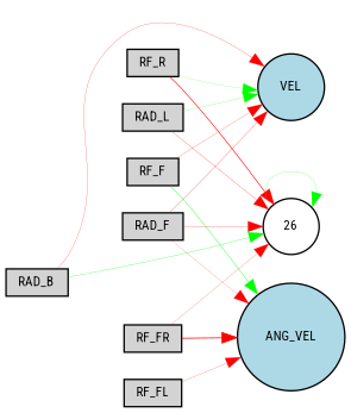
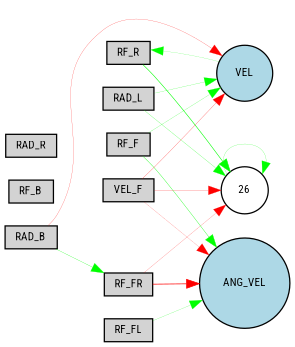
  digraph {
    fontname="Roboto Condensed"
    rankdir=LR
    node [fillcolor=lightgray fontname="Roboto Condensed" fontsize=9 shape=box style=filled]
    edge [color=red fontname="Roboto Condensed" style=solid]
    RF_R [height=0.2 width=0.2]
    VEL [fillcolor=lightblue height=0.2 shape=circle width=0.2]
    26 [fillcolor=white height=0.2 shape=circle width=0.2]
    ANG_VEL [fillcolor=lightblue height=0.2 shape=circle width=0.2]
    RF_FR [height=0.2 width=0.2]
    RF_F [height=0.2 width=0.2]
    RF_FL [height=0.2 width=0.2]
-   RAD_F [height=0.2 width=0.2]
+   RF_B [height=0.2 width=0.2]
+   RAD_F [height=0.2 width=0.2 label=VEL_F]
    RAD_L [height=0.2 width=0.2]
    RAD_B [height=0.2 width=0.2]
-   RF_R -> VEL [color=green penwidth=0.11200470089801218]
-   RF_R -> 26 [penwidth=0.4435310876664753]
+   RAD_R [height=0.2 width=0.2]
+   VEL -> RF_R [color=green penwidth=0.11200470089801218]
+   RF_R -> 26 [color=green penwidth=0.4435310876664753]
    26 -> 26 [color=green penwidth=0.13887735833860346]
    RF_FR -> 26 [penwidth=0.12307186543602905]
    RF_FR -> ANG_VEL [penwidth=0.5562272845623346]
-   RF_F -> VEL [penwidth=0.1436244958539173]
+   RF_F -> VEL [color=green penwidth=0.1436244958539173]
    RF_F -> ANG_VEL [color=green penwidth=0.2668253735793467]
-   RF_FL -> ANG_VEL [penwidth=0.1344374063823588]
+   RF_FL -> ANG_VEL [color=green penwidth=0.1344374063823588]
    RAD_F -> VEL [penwidth=0.16947384130609583]
    RAD_F -> 26 [penwidth=0.15614698704764762]
    RAD_F -> ANG_VEL [penwidth=0.10400549338469131]
    RAD_L -> VEL [color=green penwidth=0.1360052220708448]
-   RAD_L -> 26 [penwidth=0.16722230141649244]
+   RAD_L -> 26 [color=green penwidth=0.16722230141649244]
    RAD_B -> VEL [penwidth=0.14988039710454354]
-   RAD_B -> 26 [color=green penwidth=0.19675136761627032]
+   RAD_B -> RF_FR [color=green penwidth=0.19675136761627032]
  }
